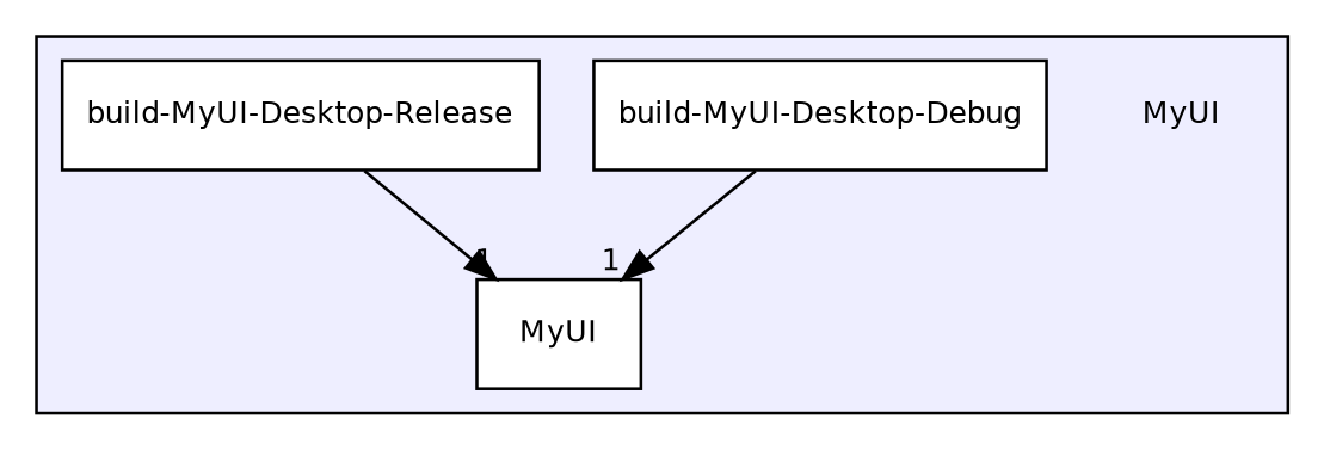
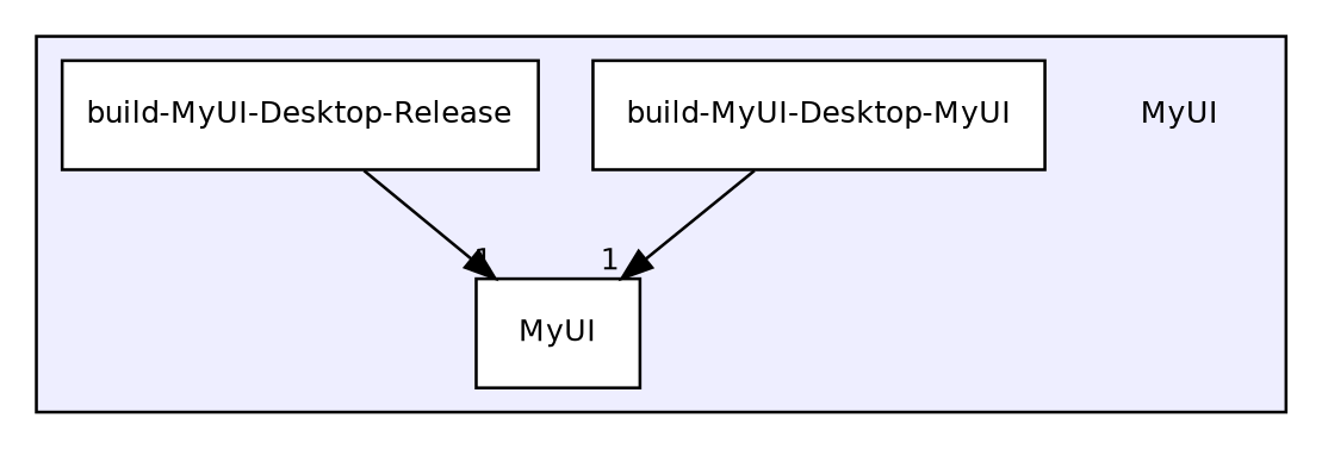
  digraph {
    compound=true
    node [fontname=Helvetica fontsize=10 shape=box fillcolor=white style=filled]
    edge [headlabel=1 labeldistance=1.5 labelfontname=Helvetica labelfontsize=10]
    n1 [label=MyUI shape=plaintext fillcolor="" style=""]
-   n2 [label="build-MyUI-Desktop-Debug"]
+   n2 [label="build-MyUI-Desktop-MyUI"]
    n3 [label="build-MyUI-Desktop-Release"]
    n4 [label=MyUI]
    subgraph cluster_1 {
      bgcolor="#eeeeff"
      pencolor=black
      n1
      n2
      n3
      n4
    }
    n2 -> n4
    n3 -> n4
  }
